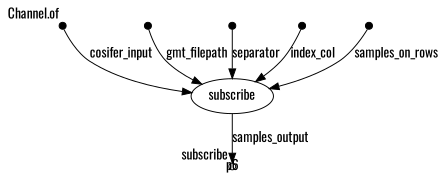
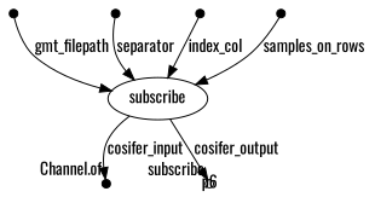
  digraph {
    fontname=Oswald
    node [fixedsize=true fontname=Oswald shape=point]
    edge [fontname=Oswald]
    p0 [width=0.1 xlabel="Channel.of"]
    n2 [label=subscribe fixedsize="" shape=""]
    p6 [shape=circle width=0.1 xlabel=subscribe]
    p1 [width=0.1]
    p2 [width=0.1]
    p3 [width=0.1]
    p4 [width=0.1]
-   p0 -> n2 [label=cosifer_input]
-   n2 -> p6 [label=samples_output]
+   n2 -> p0 [label=cosifer_input]
+   n2 -> p6 [label=cosifer_output]
    p1 -> n2 [label=gmt_filepath]
    p2 -> n2 [label=separator]
    p3 -> n2 [label=index_col]
    p4 -> n2 [label=samples_on_rows]
  }
